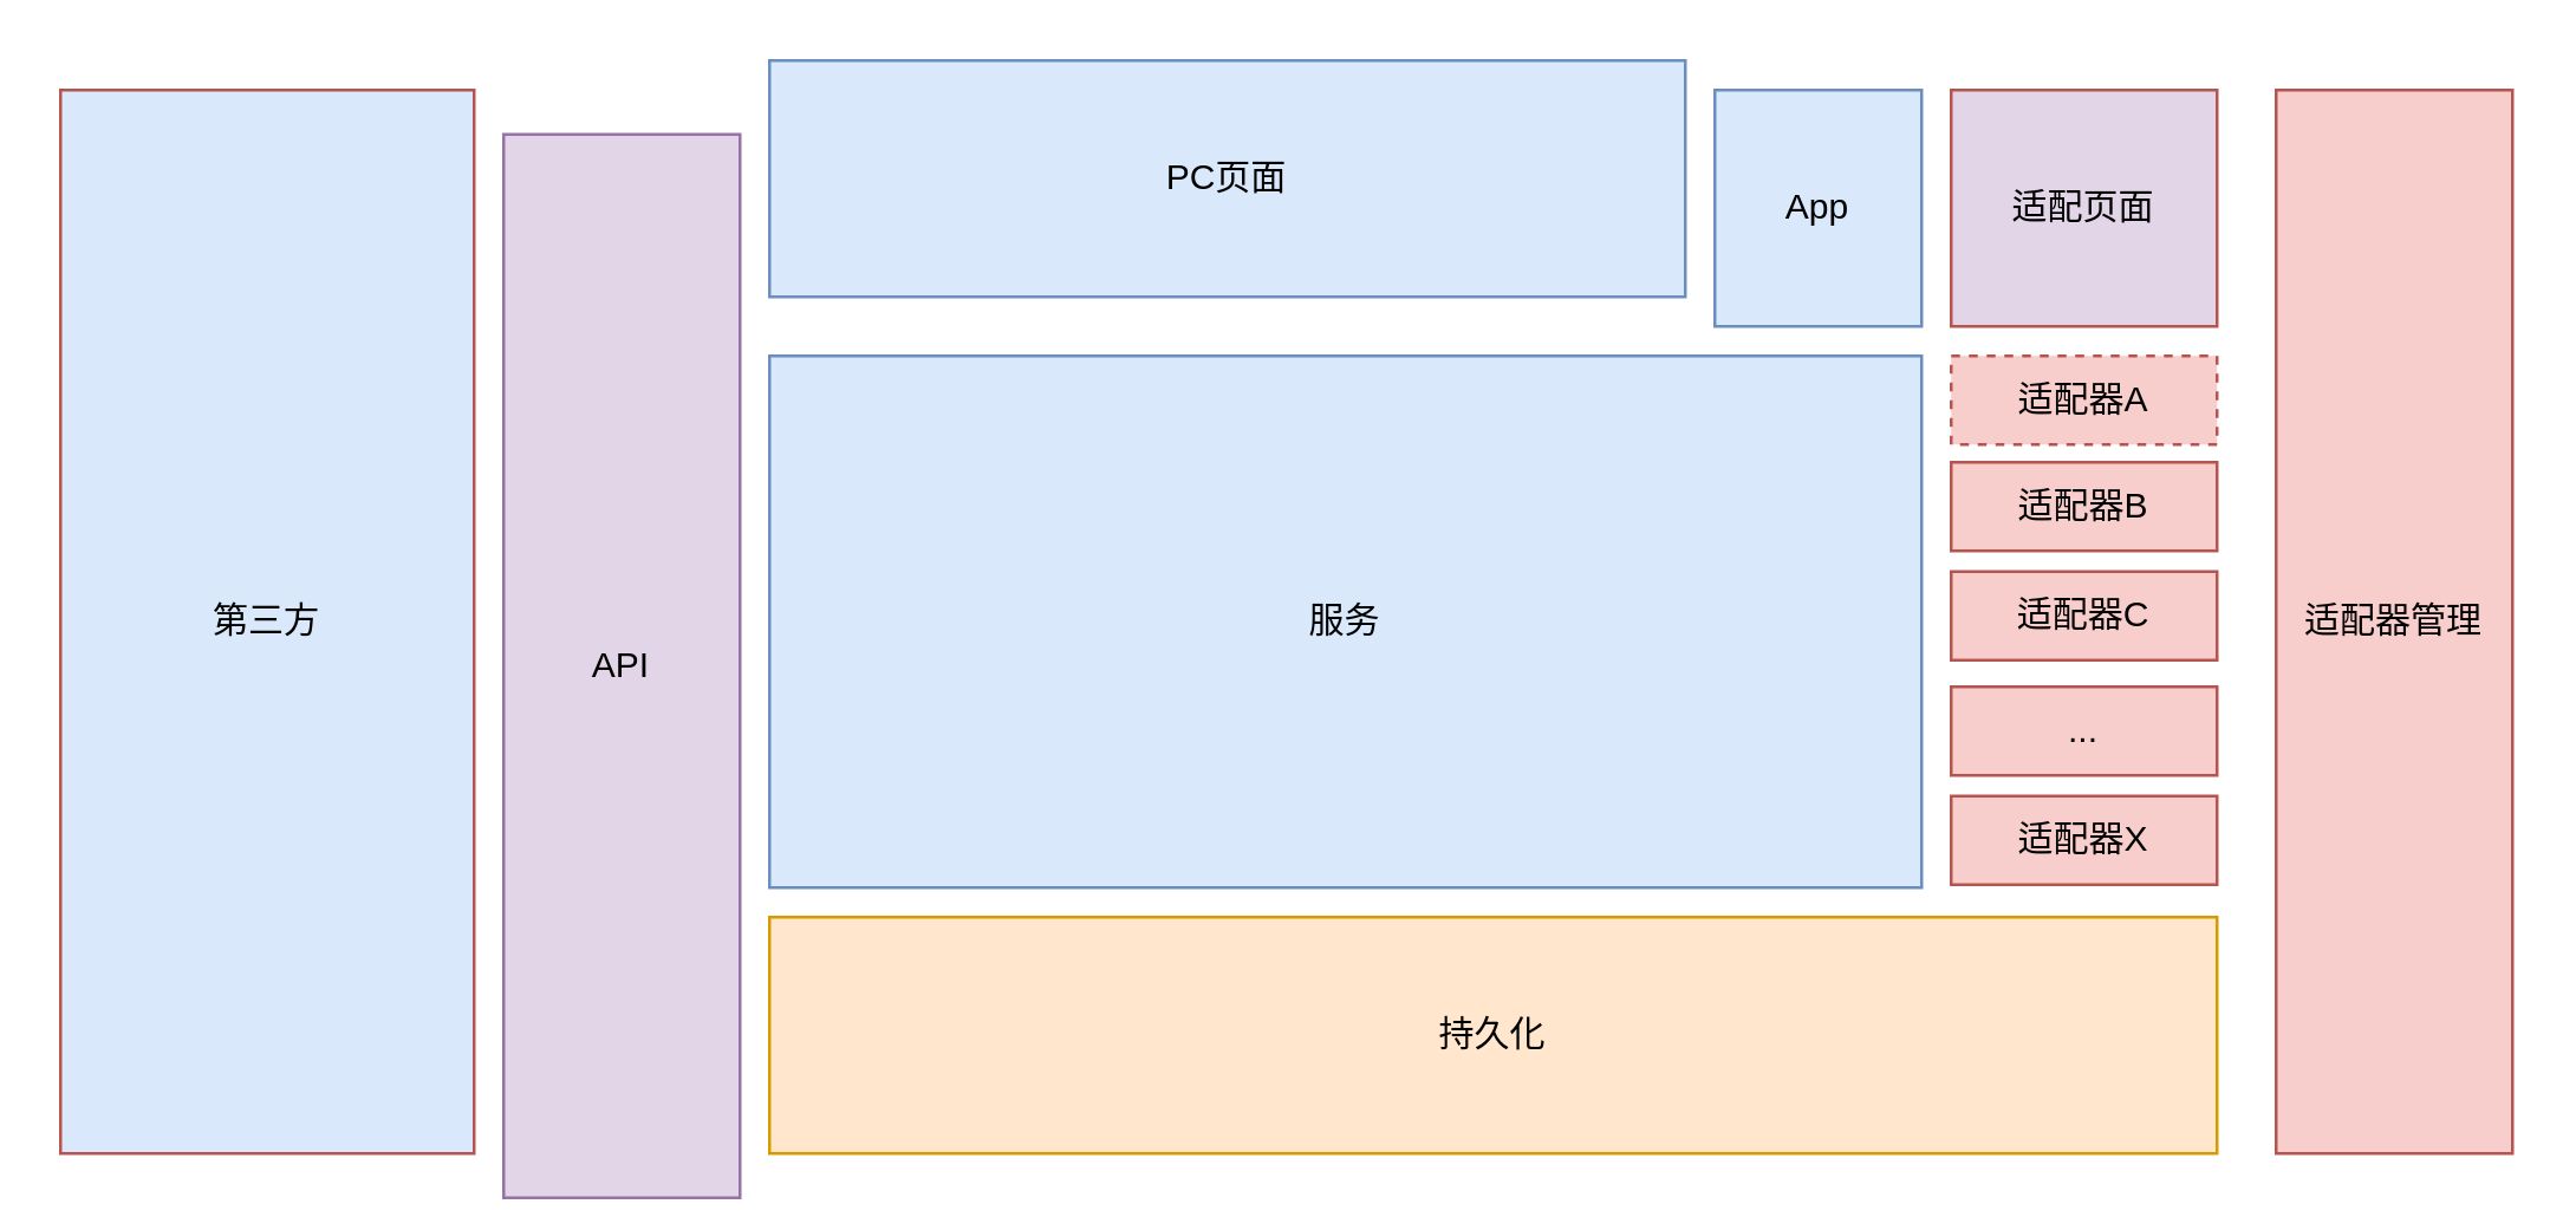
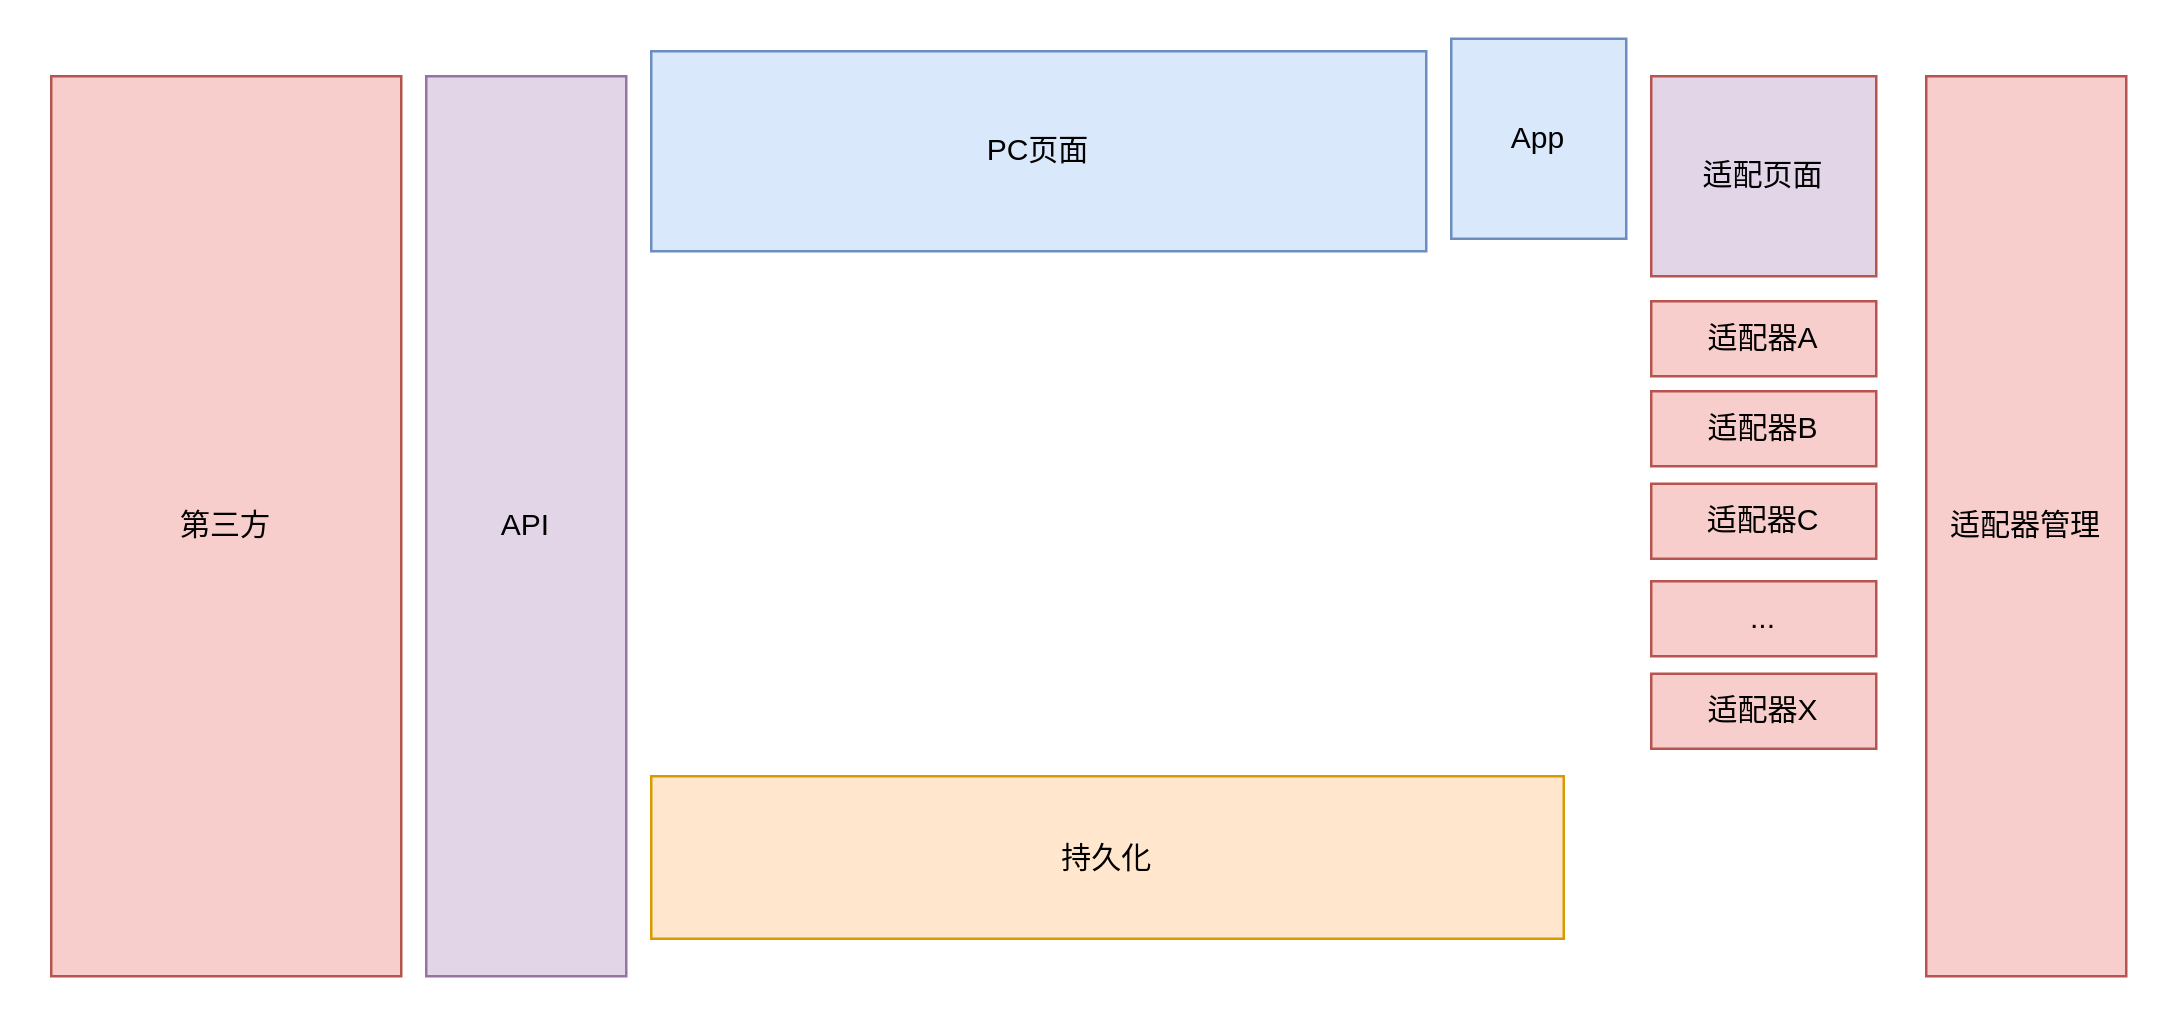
  <mxCell id="0" />
  <mxCell id="1" parent="0" />
- <mxCell id="2" value="第三方" style="rounded=0;whiteSpace=wrap;html=1;fillColor=#dae8fc;strokeColor=#b85450;" vertex="1" parent="1"><mxGeometry x="20" y="30" width="140" height="360" as="geometry" /></mxCell>
- <mxCell id="3" value="持久化" style="rounded=0;whiteSpace=wrap;html=1;fillColor=#ffe6cc;strokeColor=#d79b00;" vertex="1" parent="1"><mxGeometry x="260" y="310" width="490" height="80" as="geometry" /></mxCell>
- <mxCell id="4" value="服务" style="rounded=0;whiteSpace=wrap;html=1;fillColor=#dae8fc;strokeColor=#6c8ebf;" vertex="1" parent="1"><mxGeometry x="260" y="120" width="390" height="180" as="geometry" /></mxCell>
+ <mxCell id="2" value="第三方" style="rounded=0;whiteSpace=wrap;html=1;fillColor=#f8cecc;strokeColor=#b85450;" vertex="1" parent="1"><mxGeometry x="20" y="30" width="140" height="360" as="geometry" /></mxCell>
+ <mxCell id="3" value="持久化" style="rounded=0;whiteSpace=wrap;html=1;fillColor=#ffe6cc;strokeColor=#d79b00;" vertex="1" parent="1"><mxGeometry x="260" y="310" width="365" height="65" as="geometry" /></mxCell>
  <mxCell id="5" value="PC页面" style="rounded=0;whiteSpace=wrap;html=1;fillColor=#dae8fc;strokeColor=#6c8ebf;" vertex="1" parent="1"><mxGeometry x="260" y="20" width="310" height="80" as="geometry" /></mxCell>
- <mxCell id="6" value="App" style="rounded=0;whiteSpace=wrap;html=1;fillColor=#dae8fc;strokeColor=#6c8ebf;" vertex="1" parent="1"><mxGeometry x="580" y="30" width="70" height="80" as="geometry" /></mxCell>
- <mxCell id="7" value="API&lt;br&gt;" style="rounded=0;whiteSpace=wrap;html=1;fillColor=#e1d5e7;strokeColor=#9673a6;" vertex="1" parent="1"><mxGeometry x="170" y="45" width="80" height="360" as="geometry" /></mxCell>
- <mxCell id="8" value="适配器A" style="rounded=0;whiteSpace=wrap;html=1;fillColor=#f8cecc;strokeColor=#b85450;dashed=1;" vertex="1" parent="1"><mxGeometry x="660" y="120" width="90" height="30" as="geometry" /></mxCell>
+ <mxCell id="6" value="App" style="rounded=0;whiteSpace=wrap;html=1;fillColor=#dae8fc;strokeColor=#6c8ebf;" vertex="1" parent="1"><mxGeometry x="580" y="15" width="70" height="80" as="geometry" /></mxCell>
+ <mxCell id="7" value="API&lt;br&gt;" style="rounded=0;whiteSpace=wrap;html=1;fillColor=#e1d5e7;strokeColor=#9673a6;" vertex="1" parent="1"><mxGeometry x="170" y="30" width="80" height="360" as="geometry" /></mxCell>
+ <mxCell id="8" value="适配器A" style="rounded=0;whiteSpace=wrap;html=1;fillColor=#f8cecc;strokeColor=#b85450;" vertex="1" parent="1"><mxGeometry x="660" y="120" width="90" height="30" as="geometry" /></mxCell>
  <mxCell id="9" value="适配器B" style="rounded=0;whiteSpace=wrap;html=1;fillColor=#f8cecc;strokeColor=#b85450;" vertex="1" parent="1"><mxGeometry x="660" y="156" width="90" height="30" as="geometry" /></mxCell>
  <mxCell id="10" value="适配器C" style="rounded=0;whiteSpace=wrap;html=1;fillColor=#f8cecc;strokeColor=#b85450;" vertex="1" parent="1"><mxGeometry x="660" y="193" width="90" height="30" as="geometry" /></mxCell>
  <mxCell id="11" value="..." style="rounded=0;whiteSpace=wrap;html=1;fillColor=#f8cecc;strokeColor=#b85450;" vertex="1" parent="1"><mxGeometry x="660" y="232" width="90" height="30" as="geometry" /></mxCell>
  <mxCell id="12" value="适配器X" style="rounded=0;whiteSpace=wrap;html=1;fillColor=#f8cecc;strokeColor=#b85450;" vertex="1" parent="1"><mxGeometry x="660" y="269" width="90" height="30" as="geometry" /></mxCell>
  <mxCell id="13" value="适配页面" style="rounded=0;whiteSpace=wrap;html=1;fillColor=#e1d5e7;strokeColor=#b85450;" vertex="1" parent="1"><mxGeometry x="660" y="30" width="90" height="80" as="geometry" /></mxCell>
  <mxCell id="14" value="适配器管理" style="rounded=0;whiteSpace=wrap;html=1;fillColor=#f8cecc;strokeColor=#b85450;" vertex="1" parent="1"><mxGeometry x="770" y="30" width="80" height="360" as="geometry" /></mxCell>
